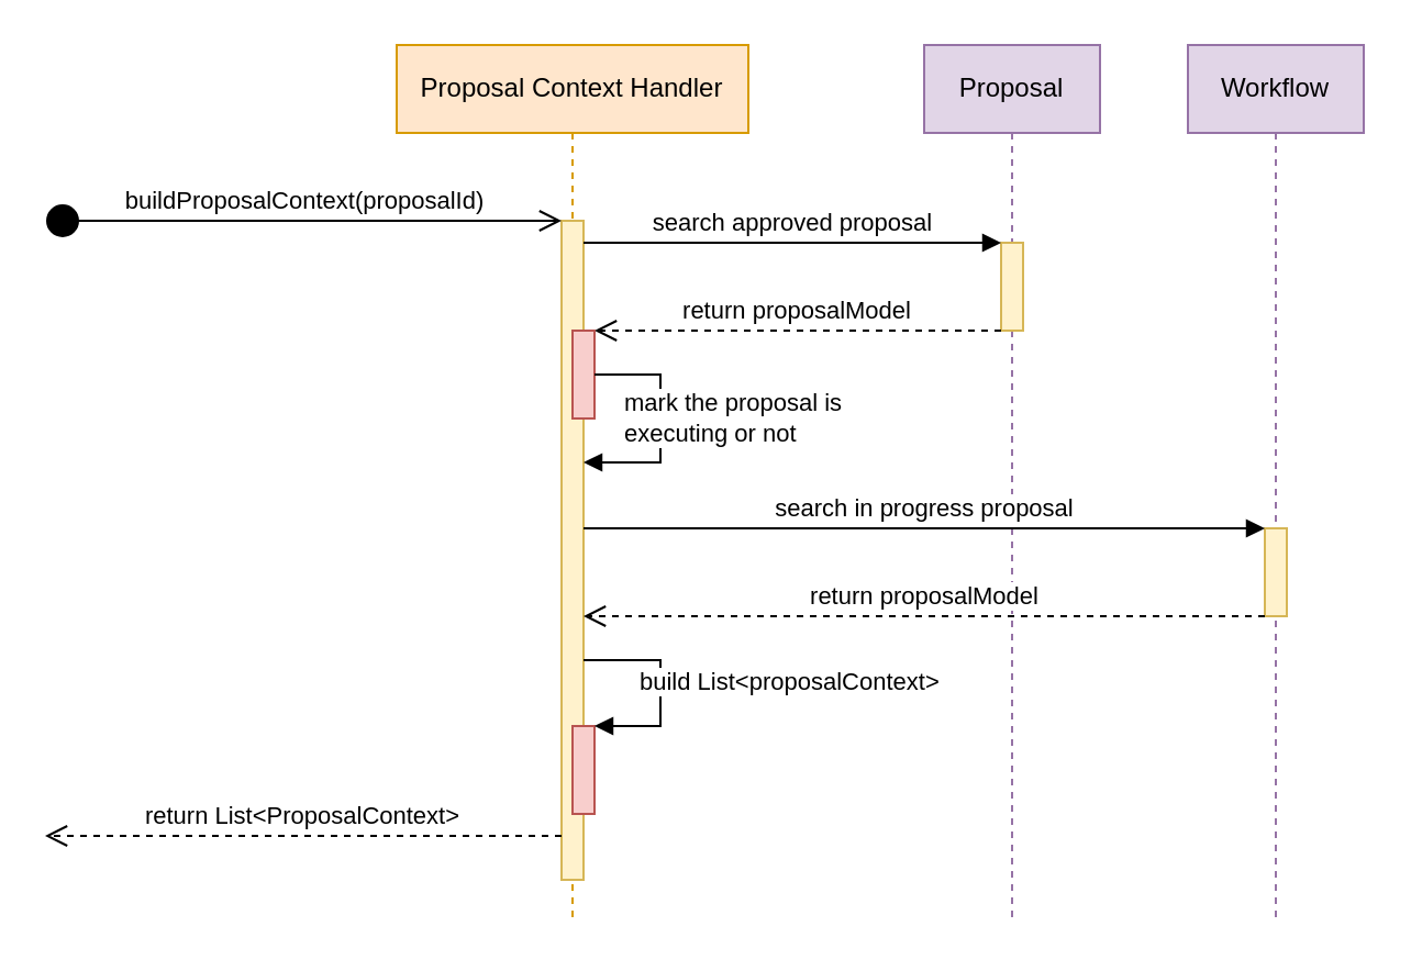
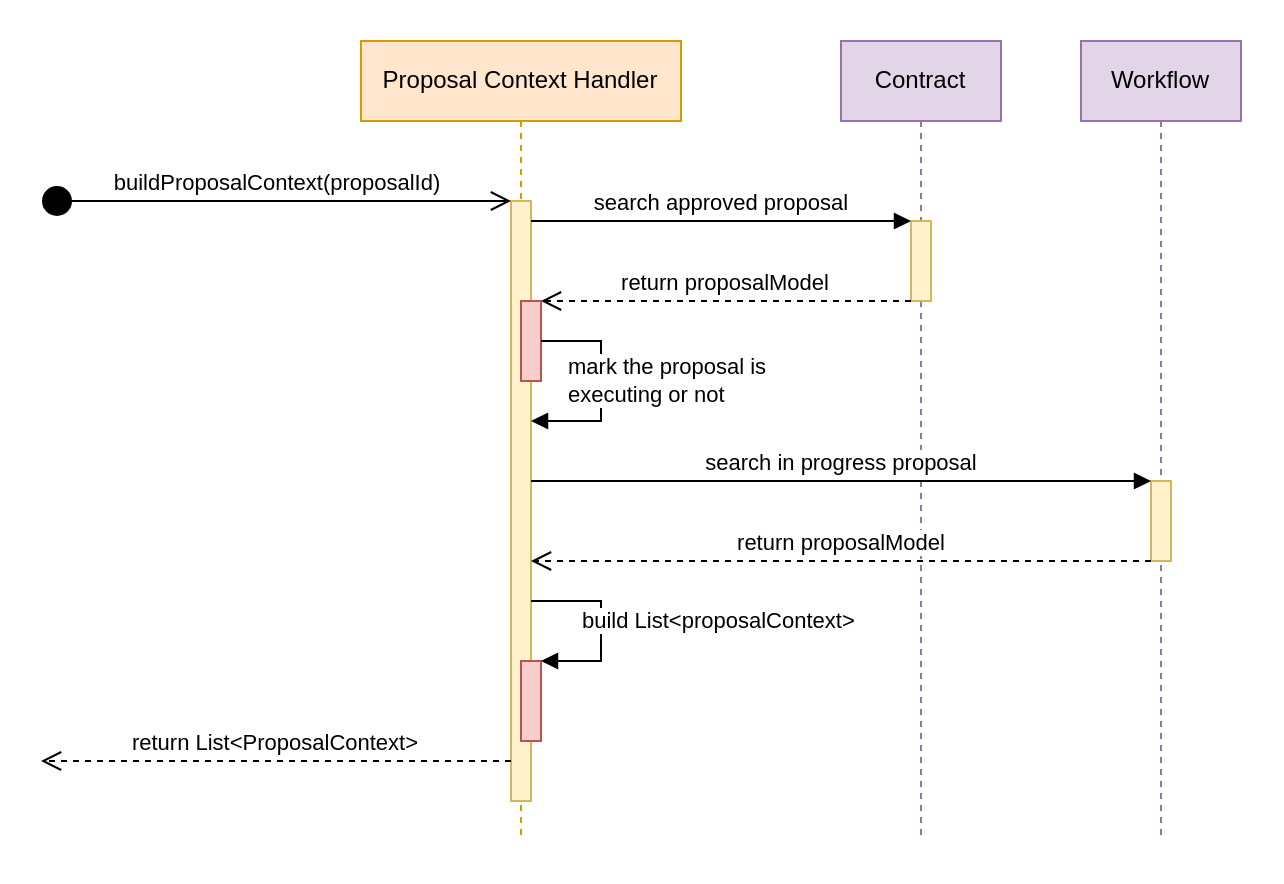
  <mxCell id="0" />
  <mxCell id="1" parent="0" />
  <mxCell id="2" value="Proposal Context Handler" style="shape=umlLifeline;perimeter=lifelinePerimeter;whiteSpace=wrap;html=1;container=1;collapsible=0;recursiveResize=0;outlineConnect=0;fillColor=#ffe6cc;strokeColor=#d79b00;" vertex="1" parent="1"><mxGeometry x="180" y="20" width="160" height="400" as="geometry" /></mxCell>
  <mxCell id="3" value="" style="html=1;points=[];perimeter=orthogonalPerimeter;fillColor=#fff2cc;strokeColor=#d6b656;" vertex="1" parent="2"><mxGeometry x="75" y="80" width="10" height="300" as="geometry" /></mxCell>
  <mxCell id="4" value="" style="html=1;points=[];perimeter=orthogonalPerimeter;fillColor=#f8cecc;strokeColor=#b85450;" vertex="1" parent="2"><mxGeometry x="80" y="310" width="10" height="40" as="geometry" /></mxCell>
  <mxCell id="5" value="build List&amp;lt;proposalContext&amp;gt;" style="edgeStyle=orthogonalEdgeStyle;html=1;align=left;spacingLeft=2;endArrow=block;rounded=0;entryX=1;entryY=0;" edge="1" target="4" parent="2" source="3"><mxGeometry x="-0.545" y="-10" relative="1" as="geometry"><mxPoint x="85" y="280" as="sourcePoint" /><Array as="points"><mxPoint x="120" y="280" /><mxPoint x="120" y="310" /></Array><mxPoint as="offset" /></mxGeometry></mxCell>
  <mxCell id="6" value="buildProposalContext(proposalId)" style="html=1;verticalAlign=bottom;startArrow=circle;startFill=1;endArrow=open;startSize=6;endSize=8;" edge="1" parent="1" target="3"><mxGeometry width="80" relative="1" as="geometry"><mxPoint x="20" y="100" as="sourcePoint" /><mxPoint x="200" y="100" as="targetPoint" /></mxGeometry></mxCell>
  <mxCell id="7" value="return List&amp;lt;ProposalContext&amp;gt;" style="html=1;verticalAlign=bottom;endArrow=open;dashed=1;endSize=8;" edge="1" parent="1" source="3"><mxGeometry relative="1" as="geometry"><mxPoint x="160" y="180" as="sourcePoint" /><mxPoint x="20" y="380" as="targetPoint" /></mxGeometry></mxCell>
- <mxCell id="8" value="Proposal" style="shape=umlLifeline;perimeter=lifelinePerimeter;whiteSpace=wrap;html=1;container=1;collapsible=0;recursiveResize=0;outlineConnect=0;fillColor=#e1d5e7;strokeColor=#9673a6;" vertex="1" parent="1"><mxGeometry x="420" y="20" width="80" height="400" as="geometry" /></mxCell>
+ <mxCell id="8" value="Contract" style="shape=umlLifeline;perimeter=lifelinePerimeter;whiteSpace=wrap;html=1;container=1;collapsible=0;recursiveResize=0;outlineConnect=0;fillColor=#e1d5e7;strokeColor=#9673a6;" vertex="1" parent="1"><mxGeometry x="420" y="20" width="80" height="400" as="geometry" /></mxCell>
  <mxCell id="9" value="" style="html=1;points=[];perimeter=orthogonalPerimeter;fillColor=#fff2cc;strokeColor=#d6b656;" vertex="1" parent="8"><mxGeometry x="35" y="90" width="10" height="40" as="geometry" /></mxCell>
  <mxCell id="10" value="Workflow" style="shape=umlLifeline;perimeter=lifelinePerimeter;whiteSpace=wrap;html=1;container=1;collapsible=0;recursiveResize=0;outlineConnect=0;fillColor=#e1d5e7;strokeColor=#9673a6;" vertex="1" parent="1"><mxGeometry x="540" y="20" width="80" height="400" as="geometry" /></mxCell>
  <mxCell id="11" value="" style="html=1;points=[];perimeter=orthogonalPerimeter;fillColor=#fff2cc;strokeColor=#d6b656;" vertex="1" parent="10"><mxGeometry x="35" y="220" width="10" height="40" as="geometry" /></mxCell>
  <mxCell id="12" value="search approved proposal" style="html=1;verticalAlign=bottom;endArrow=block;" edge="1" parent="1" source="3" target="9"><mxGeometry width="80" relative="1" as="geometry"><mxPoint x="300" y="130" as="sourcePoint" /><mxPoint x="380" y="130" as="targetPoint" /><Array as="points"><mxPoint x="400" y="110" /></Array></mxGeometry></mxCell>
  <mxCell id="13" value="return proposalModel" style="html=1;verticalAlign=bottom;endArrow=open;dashed=1;endSize=8;" edge="1" parent="1" source="9" target="16"><mxGeometry relative="1" as="geometry"><mxPoint x="410" y="150" as="sourcePoint" /><mxPoint x="330" y="150" as="targetPoint" /><Array as="points"><mxPoint x="410" y="150" /></Array></mxGeometry></mxCell>
  <mxCell id="14" value="search in progress proposal" style="html=1;verticalAlign=bottom;endArrow=block;" edge="1" parent="1" source="3" target="11"><mxGeometry width="80" relative="1" as="geometry"><mxPoint x="310" y="200" as="sourcePoint" /><mxPoint x="390" y="200" as="targetPoint" /><Array as="points"><mxPoint x="500" y="240" /></Array></mxGeometry></mxCell>
  <mxCell id="15" value="return proposalModel" style="html=1;verticalAlign=bottom;endArrow=open;dashed=1;endSize=8;" edge="1" parent="1" source="11" target="3"><mxGeometry relative="1" as="geometry"><mxPoint x="460" y="210" as="sourcePoint" /><mxPoint x="380" y="210" as="targetPoint" /><Array as="points"><mxPoint x="520" y="280" /></Array></mxGeometry></mxCell>
  <mxCell id="16" value="" style="html=1;points=[];perimeter=orthogonalPerimeter;fillColor=#f8cecc;strokeColor=#b85450;" vertex="1" parent="1"><mxGeometry x="260" y="150" width="10" height="40" as="geometry" /></mxCell>
  <mxCell id="17" value="mark the proposal is &lt;br&gt;executing or not" style="edgeStyle=orthogonalEdgeStyle;html=1;align=left;spacingLeft=2;endArrow=block;rounded=0;" edge="1" parent="1" source="16" target="3"><mxGeometry x="0.714" y="-20" relative="1" as="geometry"><mxPoint x="300" y="170" as="sourcePoint" /><Array as="points"><mxPoint x="300" y="170" /><mxPoint x="300" y="210" /></Array><mxPoint x="305" y="200" as="targetPoint" /><mxPoint as="offset" /></mxGeometry></mxCell>
